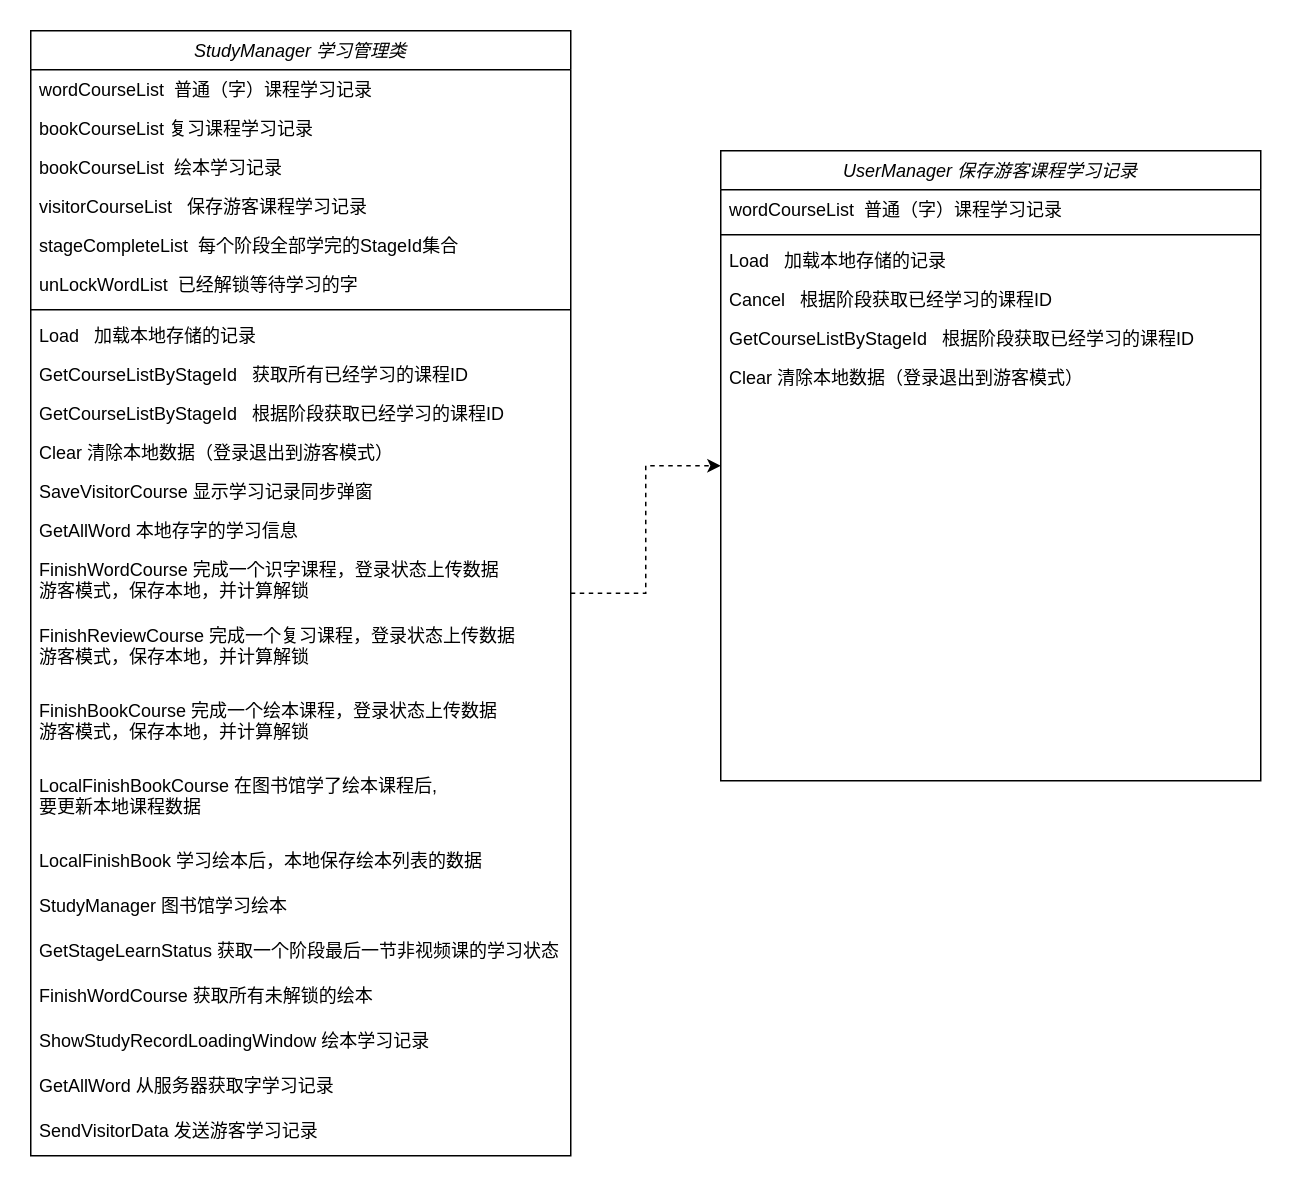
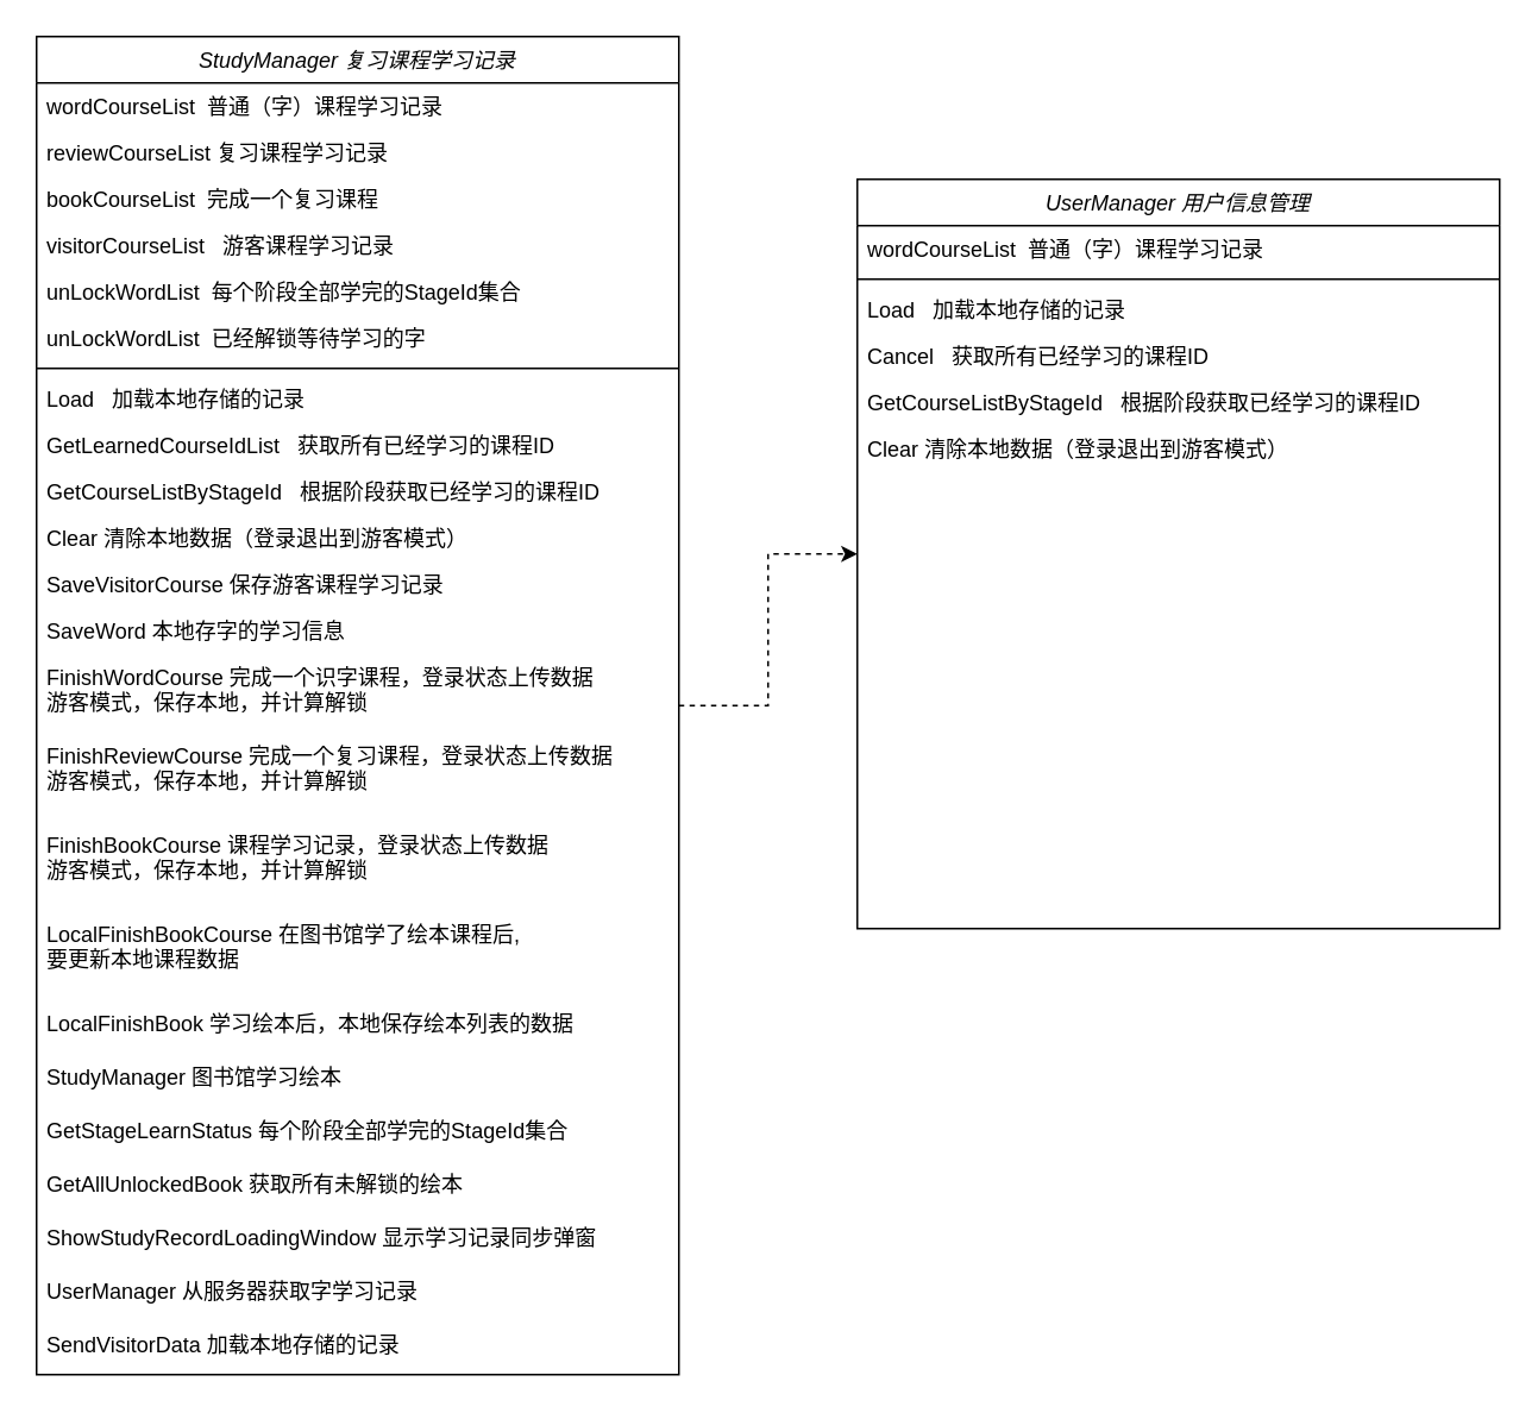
  <mxCell id="0" />
  <mxCell id="1" parent="0" />
  <mxCell id="2" value="" style="edgeStyle=orthogonalEdgeStyle;rounded=0;orthogonalLoop=1;jettySize=auto;html=1;dashed=1;" edge="1" parent="1" source="3" target="28"><mxGeometry relative="1" as="geometry" /></mxCell>
- <mxCell id="3" value="StudyManager 学习管理类" style="swimlane;fontStyle=2;align=center;verticalAlign=top;childLayout=stackLayout;horizontal=1;startSize=26;horizontalStack=0;resizeParent=1;resizeLast=0;collapsible=1;marginBottom=0;rounded=0;shadow=0;strokeWidth=1;" parent="1" vertex="1"><mxGeometry x="20" y="20" width="360" height="750" as="geometry"><mxRectangle x="230" y="140" width="160" height="26" as="alternateBounds" /></mxGeometry></mxCell>
+ <mxCell id="3" value="StudyManager 复习课程学习记录" style="swimlane;fontStyle=2;align=center;verticalAlign=top;childLayout=stackLayout;horizontal=1;startSize=26;horizontalStack=0;resizeParent=1;resizeLast=0;collapsible=1;marginBottom=0;rounded=0;shadow=0;strokeWidth=1;" parent="1" vertex="1"><mxGeometry x="20" y="20" width="360" height="750" as="geometry"><mxRectangle x="230" y="140" width="160" height="26" as="alternateBounds" /></mxGeometry></mxCell>
  <mxCell id="4" value="wordCourseList  普通（字）课程学习记录  " style="text;align=left;verticalAlign=top;spacingLeft=4;spacingRight=4;overflow=hidden;rotatable=0;points=[[0,0.5],[1,0.5]];portConstraint=eastwest;" parent="3" vertex="1"><mxGeometry y="26" width="360" height="26" as="geometry" /></mxCell>
- <mxCell id="5" value="bookCourseList 复习课程学习记录" style="text;align=left;verticalAlign=top;spacingLeft=4;spacingRight=4;overflow=hidden;rotatable=0;points=[[0,0.5],[1,0.5]];portConstraint=eastwest;rounded=0;shadow=0;html=0;" parent="3" vertex="1"><mxGeometry y="52" width="360" height="26" as="geometry" /></mxCell>
- <mxCell id="6" value="bookCourseList  绘本学习记录" style="text;align=left;verticalAlign=top;spacingLeft=4;spacingRight=4;overflow=hidden;rotatable=0;points=[[0,0.5],[1,0.5]];portConstraint=eastwest;rounded=0;shadow=0;html=0;" parent="3" vertex="1"><mxGeometry y="78" width="360" height="26" as="geometry" /></mxCell>
- <mxCell id="7" value="visitorCourseList   保存游客课程学习记录" style="text;align=left;verticalAlign=top;spacingLeft=4;spacingRight=4;overflow=hidden;rotatable=0;points=[[0,0.5],[1,0.5]];portConstraint=eastwest;rounded=0;shadow=0;html=0;" vertex="1" parent="3"><mxGeometry y="104" width="360" height="26" as="geometry" /></mxCell>
- <mxCell id="8" value="stageCompleteList  每个阶段全部学完的StageId集合" style="text;align=left;verticalAlign=top;spacingLeft=4;spacingRight=4;overflow=hidden;rotatable=0;points=[[0,0.5],[1,0.5]];portConstraint=eastwest;rounded=0;shadow=0;html=0;" vertex="1" parent="3"><mxGeometry y="130" width="360" height="26" as="geometry" /></mxCell>
+ <mxCell id="5" value="reviewCourseList 复习课程学习记录" style="text;align=left;verticalAlign=top;spacingLeft=4;spacingRight=4;overflow=hidden;rotatable=0;points=[[0,0.5],[1,0.5]];portConstraint=eastwest;rounded=0;shadow=0;html=0;" parent="3" vertex="1"><mxGeometry y="52" width="360" height="26" as="geometry" /></mxCell>
+ <mxCell id="6" value="bookCourseList  完成一个复习课程" style="text;align=left;verticalAlign=top;spacingLeft=4;spacingRight=4;overflow=hidden;rotatable=0;points=[[0,0.5],[1,0.5]];portConstraint=eastwest;rounded=0;shadow=0;html=0;" parent="3" vertex="1"><mxGeometry y="78" width="360" height="26" as="geometry" /></mxCell>
+ <mxCell id="7" value="visitorCourseList   游客课程学习记录" style="text;align=left;verticalAlign=top;spacingLeft=4;spacingRight=4;overflow=hidden;rotatable=0;points=[[0,0.5],[1,0.5]];portConstraint=eastwest;rounded=0;shadow=0;html=0;" vertex="1" parent="3"><mxGeometry y="104" width="360" height="26" as="geometry" /></mxCell>
+ <mxCell id="8" value="unLockWordList  每个阶段全部学完的StageId集合" style="text;align=left;verticalAlign=top;spacingLeft=4;spacingRight=4;overflow=hidden;rotatable=0;points=[[0,0.5],[1,0.5]];portConstraint=eastwest;rounded=0;shadow=0;html=0;" vertex="1" parent="3"><mxGeometry y="130" width="360" height="26" as="geometry" /></mxCell>
  <mxCell id="9" value="unLockWordList  已经解锁等待学习的字" style="text;align=left;verticalAlign=top;spacingLeft=4;spacingRight=4;overflow=hidden;rotatable=0;points=[[0,0.5],[1,0.5]];portConstraint=eastwest;rounded=0;shadow=0;html=0;" vertex="1" parent="3"><mxGeometry y="156" width="360" height="26" as="geometry" /></mxCell>
  <mxCell id="10" value="" style="line;html=1;strokeWidth=1;align=left;verticalAlign=middle;spacingTop=-1;spacingLeft=3;spacingRight=3;rotatable=0;labelPosition=right;points=[];portConstraint=eastwest;" parent="3" vertex="1"><mxGeometry y="182" width="360" height="8" as="geometry" /></mxCell>
  <mxCell id="11" value="Load   加载本地存储的记录" style="text;align=left;verticalAlign=top;spacingLeft=4;spacingRight=4;overflow=hidden;rotatable=0;points=[[0,0.5],[1,0.5]];portConstraint=eastwest;" parent="3" vertex="1"><mxGeometry y="190" width="360" height="26" as="geometry" /></mxCell>
- <mxCell id="12" value="GetCourseListByStageId   获取所有已经学习的课程ID" style="text;align=left;verticalAlign=top;spacingLeft=4;spacingRight=4;overflow=hidden;rotatable=0;points=[[0,0.5],[1,0.5]];portConstraint=eastwest;" vertex="1" parent="3"><mxGeometry y="216" width="360" height="26" as="geometry" /></mxCell>
+ <mxCell id="12" value="GetLearnedCourseIdList   获取所有已经学习的课程ID" style="text;align=left;verticalAlign=top;spacingLeft=4;spacingRight=4;overflow=hidden;rotatable=0;points=[[0,0.5],[1,0.5]];portConstraint=eastwest;" vertex="1" parent="3"><mxGeometry y="216" width="360" height="26" as="geometry" /></mxCell>
  <mxCell id="13" value="GetCourseListByStageId   根据阶段获取已经学习的课程ID" style="text;align=left;verticalAlign=top;spacingLeft=4;spacingRight=4;overflow=hidden;rotatable=0;points=[[0,0.5],[1,0.5]];portConstraint=eastwest;" vertex="1" parent="3"><mxGeometry y="242" width="360" height="26" as="geometry" /></mxCell>
  <mxCell id="14" value="Clear 清除本地数据（登录退出到游客模式）" style="text;align=left;verticalAlign=top;spacingLeft=4;spacingRight=4;overflow=hidden;rotatable=0;points=[[0,0.5],[1,0.5]];portConstraint=eastwest;" vertex="1" parent="3"><mxGeometry y="268" width="360" height="26" as="geometry" /></mxCell>
- <mxCell id="15" value="SaveVisitorCourse 显示学习记录同步弹窗" style="text;align=left;verticalAlign=top;spacingLeft=4;spacingRight=4;overflow=hidden;rotatable=0;points=[[0,0.5],[1,0.5]];portConstraint=eastwest;" vertex="1" parent="3"><mxGeometry y="294" width="360" height="26" as="geometry" /></mxCell>
- <mxCell id="16" value="GetAllWord 本地存字的学习信息" style="text;align=left;verticalAlign=top;spacingLeft=4;spacingRight=4;overflow=hidden;rotatable=0;points=[[0,0.5],[1,0.5]];portConstraint=eastwest;" vertex="1" parent="3"><mxGeometry y="320" width="360" height="26" as="geometry" /></mxCell>
+ <mxCell id="15" value="SaveVisitorCourse 保存游客课程学习记录" style="text;align=left;verticalAlign=top;spacingLeft=4;spacingRight=4;overflow=hidden;rotatable=0;points=[[0,0.5],[1,0.5]];portConstraint=eastwest;" vertex="1" parent="3"><mxGeometry y="294" width="360" height="26" as="geometry" /></mxCell>
+ <mxCell id="16" value="SaveWord 本地存字的学习信息" style="text;align=left;verticalAlign=top;spacingLeft=4;spacingRight=4;overflow=hidden;rotatable=0;points=[[0,0.5],[1,0.5]];portConstraint=eastwest;" vertex="1" parent="3"><mxGeometry y="320" width="360" height="26" as="geometry" /></mxCell>
  <mxCell id="17" value="FinishWordCourse 完成一个识字课程，登录状态上传数据&#10;游客模式，保存本地，并计算解锁&#10;" style="text;align=left;verticalAlign=top;spacingLeft=4;spacingRight=4;overflow=hidden;rotatable=0;points=[[0,0.5],[1,0.5]];portConstraint=eastwest;" vertex="1" parent="3"><mxGeometry y="346" width="360" height="44" as="geometry" /></mxCell>
  <mxCell id="18" value="FinishReviewCourse 完成一个复习课程，登录状态上传数据&#10;游客模式，保存本地，并计算解锁&#10;" style="text;align=left;verticalAlign=top;spacingLeft=4;spacingRight=4;overflow=hidden;rotatable=0;points=[[0,0.5],[1,0.5]];portConstraint=eastwest;" vertex="1" parent="3"><mxGeometry y="390" width="360" height="50" as="geometry" /></mxCell>
- <mxCell id="19" value="FinishBookCourse 完成一个绘本课程，登录状态上传数据&#10;游客模式，保存本地，并计算解锁&#10;" style="text;align=left;verticalAlign=top;spacingLeft=4;spacingRight=4;overflow=hidden;rotatable=0;points=[[0,0.5],[1,0.5]];portConstraint=eastwest;" vertex="1" parent="3"><mxGeometry y="440" width="360" height="50" as="geometry" /></mxCell>
+ <mxCell id="19" value="FinishBookCourse 课程学习记录，登录状态上传数据&#10;游客模式，保存本地，并计算解锁&#10;" style="text;align=left;verticalAlign=top;spacingLeft=4;spacingRight=4;overflow=hidden;rotatable=0;points=[[0,0.5],[1,0.5]];portConstraint=eastwest;" vertex="1" parent="3"><mxGeometry y="440" width="360" height="50" as="geometry" /></mxCell>
  <mxCell id="20" value="LocalFinishBookCourse 在图书馆学了绘本课程后,&#10;要更新本地课程数据&#10;&#10;" style="text;align=left;verticalAlign=top;spacingLeft=4;spacingRight=4;overflow=hidden;rotatable=0;points=[[0,0.5],[1,0.5]];portConstraint=eastwest;" vertex="1" parent="3"><mxGeometry y="490" width="360" height="50" as="geometry" /></mxCell>
  <mxCell id="21" value="LocalFinishBook 学习绘本后，本地保存绘本列表的数据&#10;&#10;" style="text;align=left;verticalAlign=top;spacingLeft=4;spacingRight=4;overflow=hidden;rotatable=0;points=[[0,0.5],[1,0.5]];portConstraint=eastwest;" vertex="1" parent="3"><mxGeometry y="540" width="360" height="30" as="geometry" /></mxCell>
  <mxCell id="22" value="StudyManager 图书馆学习绘本" style="text;align=left;verticalAlign=top;spacingLeft=4;spacingRight=4;overflow=hidden;rotatable=0;points=[[0,0.5],[1,0.5]];portConstraint=eastwest;" vertex="1" parent="3"><mxGeometry y="570" width="360" height="30" as="geometry" /></mxCell>
- <mxCell id="23" value="GetStageLearnStatus 获取一个阶段最后一节非视频课的学习状态 " style="text;align=left;verticalAlign=top;spacingLeft=4;spacingRight=4;overflow=hidden;rotatable=0;points=[[0,0.5],[1,0.5]];portConstraint=eastwest;" vertex="1" parent="3"><mxGeometry y="600" width="360" height="30" as="geometry" /></mxCell>
- <mxCell id="24" value="FinishWordCourse 获取所有未解锁的绘本&#10; " style="text;align=left;verticalAlign=top;spacingLeft=4;spacingRight=4;overflow=hidden;rotatable=0;points=[[0,0.5],[1,0.5]];portConstraint=eastwest;" vertex="1" parent="3"><mxGeometry y="630" width="360" height="30" as="geometry" /></mxCell>
- <mxCell id="25" value="ShowStudyRecordLoadingWindow 绘本学习记录&#10;" style="text;align=left;verticalAlign=top;spacingLeft=4;spacingRight=4;overflow=hidden;rotatable=0;points=[[0,0.5],[1,0.5]];portConstraint=eastwest;" vertex="1" parent="3"><mxGeometry y="660" width="360" height="30" as="geometry" /></mxCell>
- <mxCell id="26" value="GetAllWord 从服务器获取字学习记录" style="text;align=left;verticalAlign=top;spacingLeft=4;spacingRight=4;overflow=hidden;rotatable=0;points=[[0,0.5],[1,0.5]];portConstraint=eastwest;" vertex="1" parent="3"><mxGeometry y="690" width="360" height="30" as="geometry" /></mxCell>
- <mxCell id="27" value="SendVisitorData 发送游客学习记录" style="text;align=left;verticalAlign=top;spacingLeft=4;spacingRight=4;overflow=hidden;rotatable=0;points=[[0,0.5],[1,0.5]];portConstraint=eastwest;" vertex="1" parent="3"><mxGeometry y="720" width="360" height="30" as="geometry" /></mxCell>
- <mxCell id="28" value="UserManager 保存游客课程学习记录" style="swimlane;fontStyle=2;align=center;verticalAlign=top;childLayout=stackLayout;horizontal=1;startSize=26;horizontalStack=0;resizeParent=1;resizeLast=0;collapsible=1;marginBottom=0;rounded=0;shadow=0;strokeWidth=1;" vertex="1" parent="1"><mxGeometry x="480" y="100" width="360" height="420" as="geometry"><mxRectangle x="230" y="140" width="160" height="26" as="alternateBounds" /></mxGeometry></mxCell>
+ <mxCell id="23" value="GetStageLearnStatus 每个阶段全部学完的StageId集合 " style="text;align=left;verticalAlign=top;spacingLeft=4;spacingRight=4;overflow=hidden;rotatable=0;points=[[0,0.5],[1,0.5]];portConstraint=eastwest;" vertex="1" parent="3"><mxGeometry y="600" width="360" height="30" as="geometry" /></mxCell>
+ <mxCell id="24" value="GetAllUnlockedBook 获取所有未解锁的绘本&#10; " style="text;align=left;verticalAlign=top;spacingLeft=4;spacingRight=4;overflow=hidden;rotatable=0;points=[[0,0.5],[1,0.5]];portConstraint=eastwest;" vertex="1" parent="3"><mxGeometry y="630" width="360" height="30" as="geometry" /></mxCell>
+ <mxCell id="25" value="ShowStudyRecordLoadingWindow 显示学习记录同步弹窗&#10;" style="text;align=left;verticalAlign=top;spacingLeft=4;spacingRight=4;overflow=hidden;rotatable=0;points=[[0,0.5],[1,0.5]];portConstraint=eastwest;" vertex="1" parent="3"><mxGeometry y="660" width="360" height="30" as="geometry" /></mxCell>
+ <mxCell id="26" value="UserManager 从服务器获取字学习记录" style="text;align=left;verticalAlign=top;spacingLeft=4;spacingRight=4;overflow=hidden;rotatable=0;points=[[0,0.5],[1,0.5]];portConstraint=eastwest;" vertex="1" parent="3"><mxGeometry y="690" width="360" height="30" as="geometry" /></mxCell>
+ <mxCell id="27" value="SendVisitorData 加载本地存储的记录" style="text;align=left;verticalAlign=top;spacingLeft=4;spacingRight=4;overflow=hidden;rotatable=0;points=[[0,0.5],[1,0.5]];portConstraint=eastwest;" vertex="1" parent="3"><mxGeometry y="720" width="360" height="30" as="geometry" /></mxCell>
+ <mxCell id="28" value="UserManager 用户信息管理" style="swimlane;fontStyle=2;align=center;verticalAlign=top;childLayout=stackLayout;horizontal=1;startSize=26;horizontalStack=0;resizeParent=1;resizeLast=0;collapsible=1;marginBottom=0;rounded=0;shadow=0;strokeWidth=1;" vertex="1" parent="1"><mxGeometry x="480" y="100" width="360" height="420" as="geometry"><mxRectangle x="230" y="140" width="160" height="26" as="alternateBounds" /></mxGeometry></mxCell>
  <mxCell id="29" value="wordCourseList  普通（字）课程学习记录  " style="text;align=left;verticalAlign=top;spacingLeft=4;spacingRight=4;overflow=hidden;rotatable=0;points=[[0,0.5],[1,0.5]];portConstraint=eastwest;" vertex="1" parent="28"><mxGeometry y="26" width="360" height="26" as="geometry" /></mxCell>
  <mxCell id="30" value="" style="line;html=1;strokeWidth=1;align=left;verticalAlign=middle;spacingTop=-1;spacingLeft=3;spacingRight=3;rotatable=0;labelPosition=right;points=[];portConstraint=eastwest;" vertex="1" parent="28"><mxGeometry y="52" width="360" height="8" as="geometry" /></mxCell>
  <mxCell id="31" value="Load   加载本地存储的记录" style="text;align=left;verticalAlign=top;spacingLeft=4;spacingRight=4;overflow=hidden;rotatable=0;points=[[0,0.5],[1,0.5]];portConstraint=eastwest;" vertex="1" parent="28"><mxGeometry y="60" width="360" height="26" as="geometry" /></mxCell>
- <mxCell id="32" value="Cancel   根据阶段获取已经学习的课程ID" style="text;align=left;verticalAlign=top;spacingLeft=4;spacingRight=4;overflow=hidden;rotatable=0;points=[[0,0.5],[1,0.5]];portConstraint=eastwest;" vertex="1" parent="28"><mxGeometry y="86" width="360" height="26" as="geometry" /></mxCell>
+ <mxCell id="32" value="Cancel   获取所有已经学习的课程ID" style="text;align=left;verticalAlign=top;spacingLeft=4;spacingRight=4;overflow=hidden;rotatable=0;points=[[0,0.5],[1,0.5]];portConstraint=eastwest;" vertex="1" parent="28"><mxGeometry y="86" width="360" height="26" as="geometry" /></mxCell>
  <mxCell id="33" value="GetCourseListByStageId   根据阶段获取已经学习的课程ID" style="text;align=left;verticalAlign=top;spacingLeft=4;spacingRight=4;overflow=hidden;rotatable=0;points=[[0,0.5],[1,0.5]];portConstraint=eastwest;" vertex="1" parent="28"><mxGeometry y="112" width="360" height="26" as="geometry" /></mxCell>
  <mxCell id="34" value="Clear 清除本地数据（登录退出到游客模式）" style="text;align=left;verticalAlign=top;spacingLeft=4;spacingRight=4;overflow=hidden;rotatable=0;points=[[0,0.5],[1,0.5]];portConstraint=eastwest;" vertex="1" parent="28"><mxGeometry y="138" width="360" height="26" as="geometry" /></mxCell>
